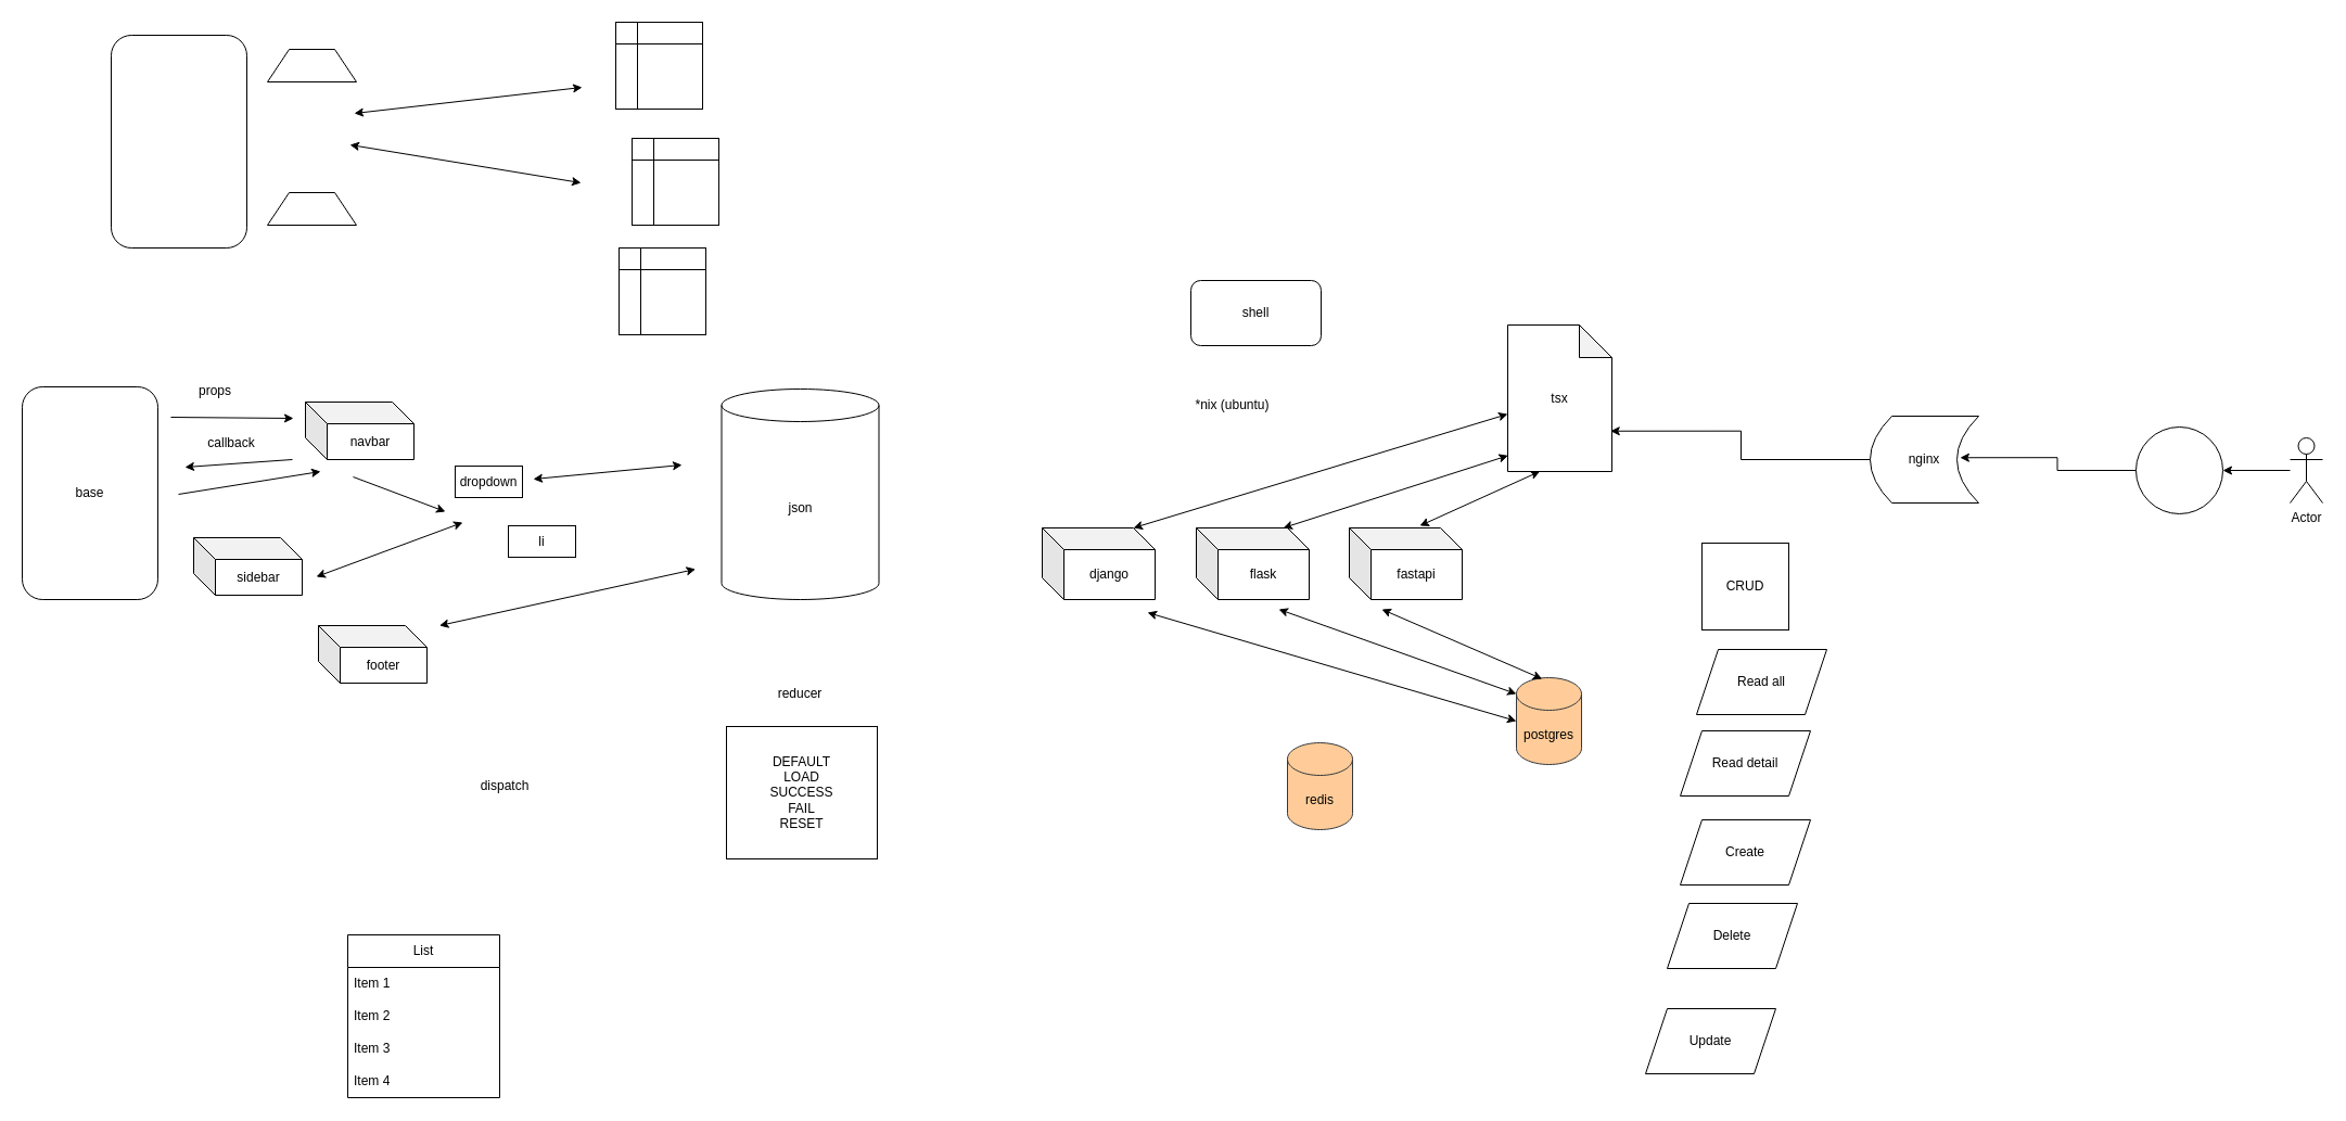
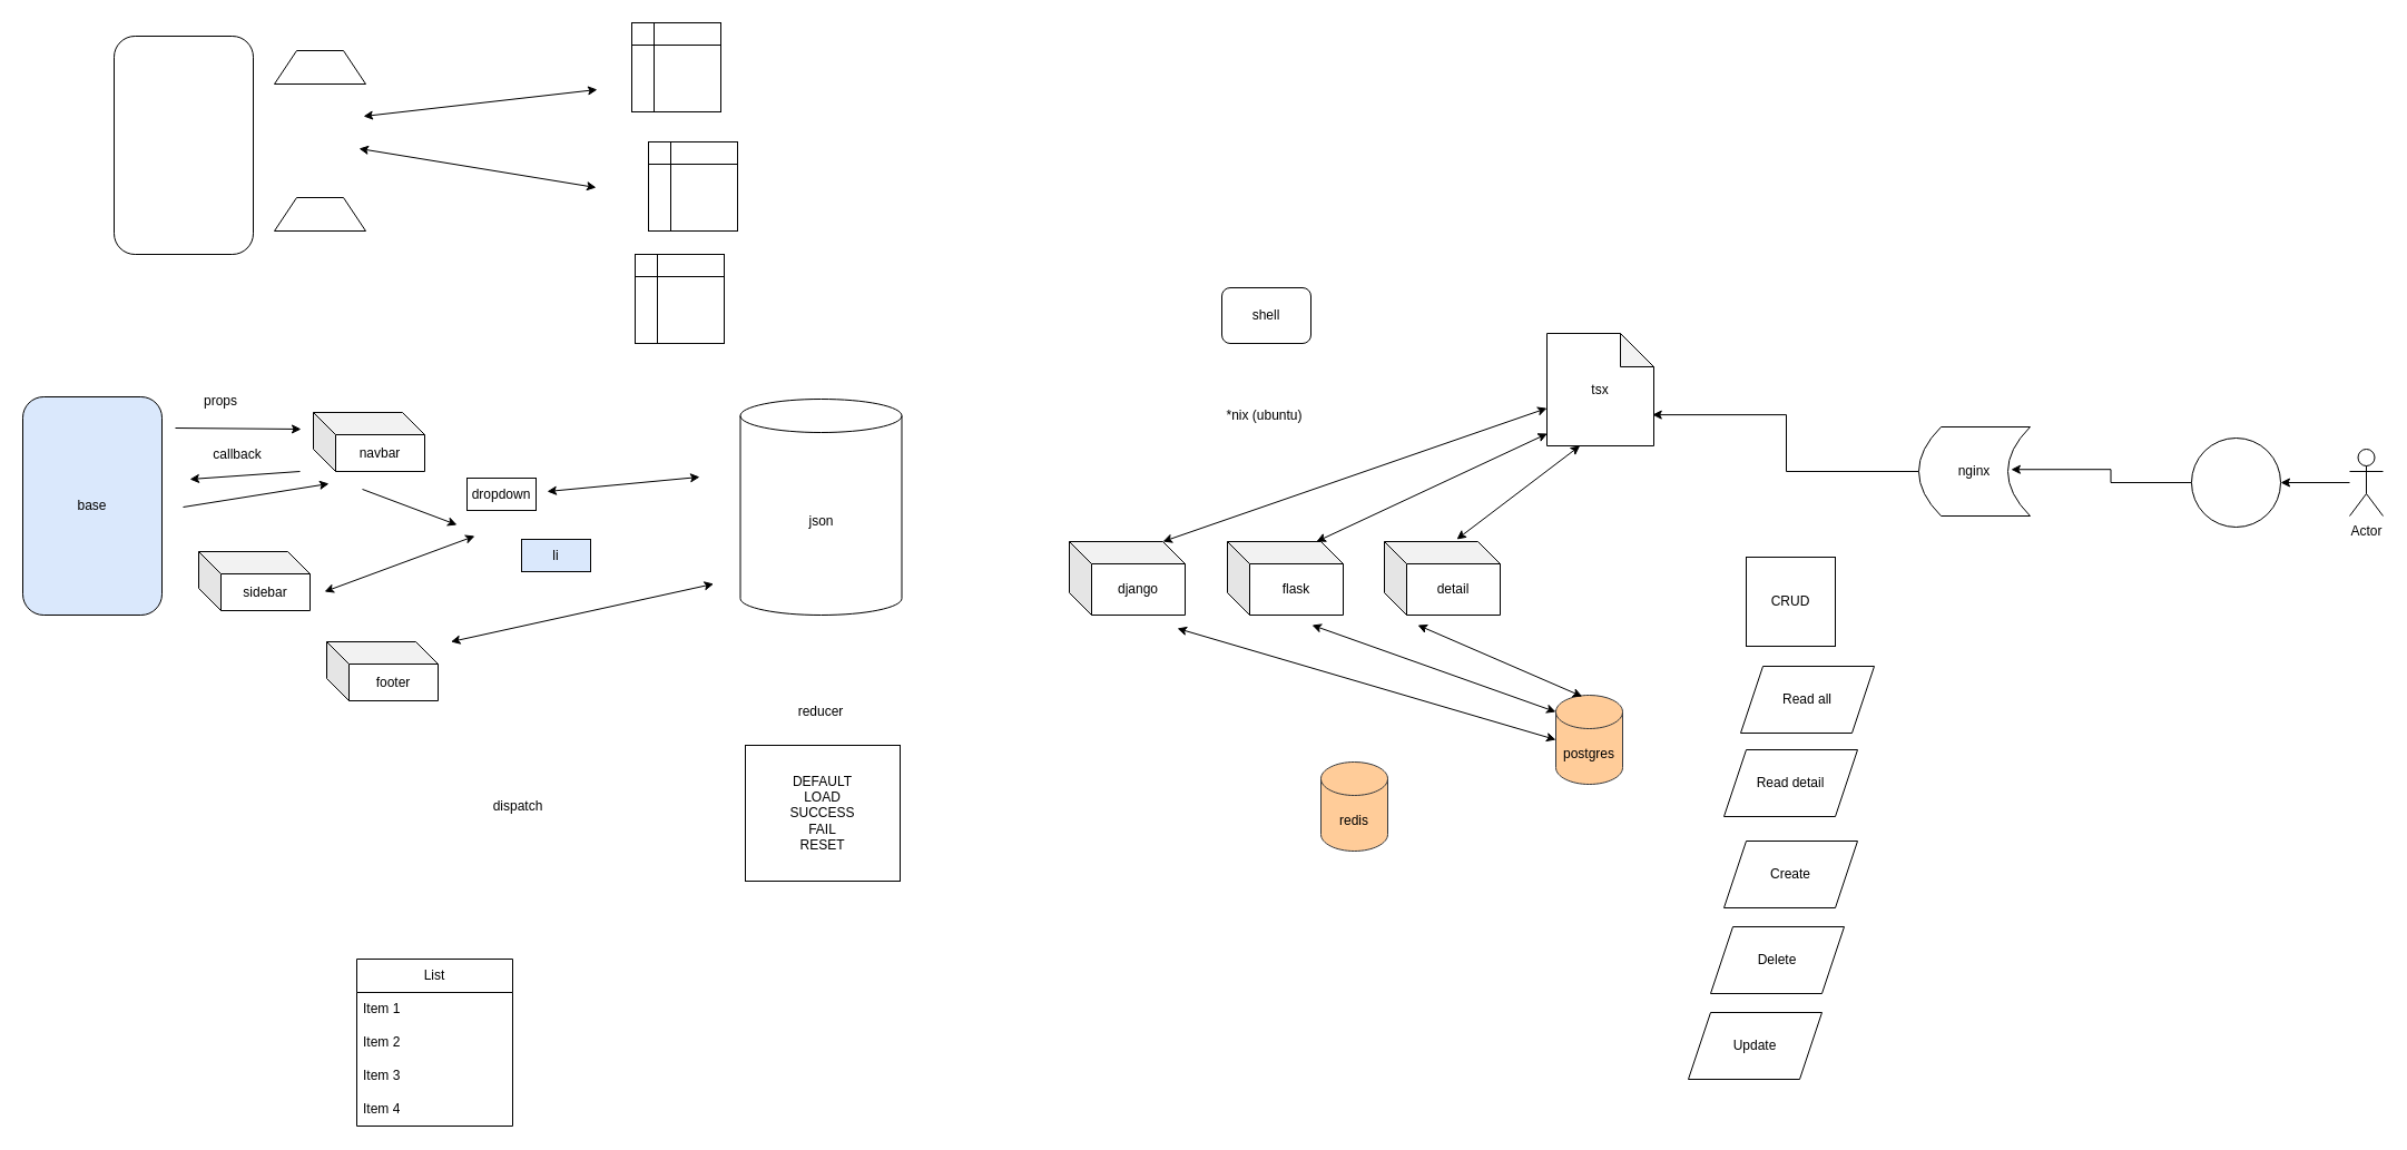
  <mxCell id="0" />
  <mxCell id="1" parent="0" />
  <mxCell id="2" value="*nix (ubuntu)" style="text;html=1;strokeColor=none;fillColor=none;align=center;verticalAlign=middle;whiteSpace=wrap;rounded=0;" parent="1" vertex="1"><mxGeometry x="1071" y="358" width="129" height="30" as="geometry" /></mxCell>
  <mxCell id="3" value="postgres" style="shape=cylinder3;whiteSpace=wrap;html=1;boundedLbl=1;backgroundOutline=1;size=15;fillColor=#ffcc99;strokeColor=#36393d;" parent="1" vertex="1"><mxGeometry x="1397" y="624" width="60" height="80" as="geometry" /></mxCell>
- <mxCell id="4" value="tsx" style="shape=note;whiteSpace=wrap;html=1;backgroundOutline=1;darkOpacity=0.05;" parent="1" vertex="1"><mxGeometry x="1389" y="299" width="96" height="135" as="geometry" /></mxCell>
+ <mxCell id="4" value="tsx" style="shape=note;whiteSpace=wrap;html=1;backgroundOutline=1;darkOpacity=0.05;" parent="1" vertex="1"><mxGeometry x="1389" y="299" width="96" height="101" as="geometry" /></mxCell>
  <mxCell id="5" value="django" style="shape=cube;whiteSpace=wrap;html=1;boundedLbl=1;backgroundOutline=1;darkOpacity=0.05;darkOpacity2=0.1;" parent="1" vertex="1"><mxGeometry x="960" y="486" width="104" height="66" as="geometry" /></mxCell>
  <mxCell id="6" value="flask" style="shape=cube;whiteSpace=wrap;html=1;boundedLbl=1;backgroundOutline=1;darkOpacity=0.05;darkOpacity2=0.1;" parent="1" vertex="1"><mxGeometry x="1102" y="486" width="104" height="66" as="geometry" /></mxCell>
- <mxCell id="7" value="fastapi" style="shape=cube;whiteSpace=wrap;html=1;boundedLbl=1;backgroundOutline=1;darkOpacity=0.05;darkOpacity2=0.1;" parent="1" vertex="1"><mxGeometry x="1243" y="486" width="104" height="66" as="geometry" /></mxCell>
+ <mxCell id="7" value="detail" style="shape=cube;whiteSpace=wrap;html=1;boundedLbl=1;backgroundOutline=1;darkOpacity=0.05;darkOpacity2=0.1;" parent="1" vertex="1"><mxGeometry x="1243" y="486" width="104" height="66" as="geometry" /></mxCell>
  <mxCell id="8" value="" style="endArrow=classic;startArrow=classic;html=1;rounded=0;exitX=0;exitY=0.5;exitDx=0;exitDy=0;exitPerimeter=0;" parent="1" source="3" edge="1"><mxGeometry width="50" height="50" relative="1" as="geometry"><mxPoint x="1490" y="658.5" as="sourcePoint" /><mxPoint x="1057" y="564" as="targetPoint" /></mxGeometry></mxCell>
  <mxCell id="9" value="" style="endArrow=classic;startArrow=classic;html=1;rounded=0;exitX=0;exitY=0;exitDx=0;exitDy=15;exitPerimeter=0;" parent="1" source="3" edge="1"><mxGeometry width="50" height="50" relative="1" as="geometry"><mxPoint x="1468" y="688" as="sourcePoint" /><mxPoint x="1178" y="561" as="targetPoint" /></mxGeometry></mxCell>
  <mxCell id="10" value="" style="endArrow=classic;startArrow=classic;html=1;rounded=0;exitX=0.395;exitY=0.014;exitDx=0;exitDy=0;exitPerimeter=0;" parent="1" source="3" edge="1"><mxGeometry width="50" height="50" relative="1" as="geometry"><mxPoint x="1442" y="666" as="sourcePoint" /><mxPoint x="1273" y="561" as="targetPoint" /></mxGeometry></mxCell>
  <mxCell id="11" value="" style="endArrow=classic;startArrow=classic;html=1;rounded=0;entryX=0;entryY=0;entryDx=84;entryDy=0;entryPerimeter=0;" parent="1" source="4" target="5" edge="1"><mxGeometry width="50" height="50" relative="1" as="geometry"><mxPoint x="1401.7" y="437.12" as="sourcePoint" /><mxPoint x="1304" y="346" as="targetPoint" /></mxGeometry></mxCell>
  <mxCell id="12" value="" style="endArrow=classic;startArrow=classic;html=1;rounded=0;entryX=0;entryY=0;entryDx=84;entryDy=0;entryPerimeter=0;exitX=0.004;exitY=0.891;exitDx=0;exitDy=0;exitPerimeter=0;" parent="1" source="4" edge="1"><mxGeometry width="50" height="50" relative="1" as="geometry"><mxPoint x="1581" y="376.654" as="sourcePoint" /><mxPoint x="1182" y="486" as="targetPoint" /></mxGeometry></mxCell>
  <mxCell id="13" value="" style="endArrow=classic;startArrow=classic;html=1;rounded=0;entryX=0;entryY=0;entryDx=84;entryDy=0;entryPerimeter=0;exitX=0.309;exitY=0.999;exitDx=0;exitDy=0;exitPerimeter=0;" parent="1" source="4" edge="1"><mxGeometry width="50" height="50" relative="1" as="geometry"><mxPoint x="1569.384" y="401.001" as="sourcePoint" /><mxPoint x="1308" y="484.01" as="targetPoint" /></mxGeometry></mxCell>
  <mxCell id="14" value="redis" style="shape=cylinder3;whiteSpace=wrap;html=1;boundedLbl=1;backgroundOutline=1;size=15;fillColor=#ffcc99;strokeColor=#36393d;" parent="1" vertex="1"><mxGeometry x="1186" y="684" width="60" height="80" as="geometry" /></mxCell>
  <mxCell id="15" style="edgeStyle=orthogonalEdgeStyle;rounded=0;orthogonalLoop=1;jettySize=auto;html=1;entryX=0.987;entryY=0.724;entryDx=0;entryDy=0;entryPerimeter=0;" parent="1" source="16" target="4" edge="1"><mxGeometry relative="1" as="geometry" /></mxCell>
  <mxCell id="16" value="nginx" style="shape=dataStorage;whiteSpace=wrap;html=1;fixedSize=1;" parent="1" vertex="1"><mxGeometry x="1723" y="383" width="100" height="80" as="geometry" /></mxCell>
  <mxCell id="17" style="edgeStyle=orthogonalEdgeStyle;rounded=0;orthogonalLoop=1;jettySize=auto;html=1;entryX=1;entryY=0.5;entryDx=0;entryDy=0;" parent="1" source="18" target="20" edge="1"><mxGeometry relative="1" as="geometry" /></mxCell>
  <mxCell id="18" value="Actor" style="shape=umlActor;verticalLabelPosition=bottom;verticalAlign=top;html=1;outlineConnect=0;" parent="1" vertex="1"><mxGeometry x="2110" y="403" width="30" height="60" as="geometry" /></mxCell>
  <mxCell id="19" style="edgeStyle=orthogonalEdgeStyle;rounded=0;orthogonalLoop=1;jettySize=auto;html=1;entryX=0.829;entryY=0.478;entryDx=0;entryDy=0;entryPerimeter=0;" parent="1" source="20" target="16" edge="1"><mxGeometry relative="1" as="geometry" /></mxCell>
  <mxCell id="20" value="" style="ellipse;whiteSpace=wrap;html=1;aspect=fixed;" parent="1" vertex="1"><mxGeometry x="1968" y="393" width="80" height="80" as="geometry" /></mxCell>
  <mxCell id="21" value="CRUD" style="whiteSpace=wrap;html=1;rounded=0;" parent="1" vertex="1"><mxGeometry x="1568" y="500" width="80" height="80" as="geometry" /></mxCell>
  <mxCell id="22" value="Read all" style="shape=parallelogram;perimeter=parallelogramPerimeter;whiteSpace=wrap;html=1;fixedSize=1;" parent="1" vertex="1"><mxGeometry x="1563" y="598" width="120" height="60" as="geometry" /></mxCell>
  <mxCell id="23" value="Read detail" style="shape=parallelogram;perimeter=parallelogramPerimeter;whiteSpace=wrap;html=1;fixedSize=1;" parent="1" vertex="1"><mxGeometry x="1548" y="673" width="120" height="60" as="geometry" /></mxCell>
  <mxCell id="24" value="Create" style="shape=parallelogram;perimeter=parallelogramPerimeter;whiteSpace=wrap;html=1;fixedSize=1;" parent="1" vertex="1"><mxGeometry x="1548" y="755" width="120" height="60" as="geometry" /></mxCell>
  <mxCell id="25" value="Delete" style="shape=parallelogram;perimeter=parallelogramPerimeter;whiteSpace=wrap;html=1;fixedSize=1;" parent="1" vertex="1"><mxGeometry x="1536" y="832" width="120" height="60" as="geometry" /></mxCell>
- <mxCell id="26" value="Update" style="shape=parallelogram;perimeter=parallelogramPerimeter;whiteSpace=wrap;html=1;fixedSize=1;" parent="1" vertex="1"><mxGeometry x="1516" y="929" width="120" height="60" as="geometry" /></mxCell>
- <mxCell id="27" value="shell" style="rounded=1;whiteSpace=wrap;html=1;" parent="1" vertex="1"><mxGeometry x="1097" y="258" width="120" height="60" as="geometry" /></mxCell>
+ <mxCell id="26" value="Update" style="shape=parallelogram;perimeter=parallelogramPerimeter;whiteSpace=wrap;html=1;fixedSize=1;" parent="1" vertex="1"><mxGeometry x="1516" y="909" width="120" height="60" as="geometry" /></mxCell>
+ <mxCell id="27" value="shell" style="rounded=1;whiteSpace=wrap;html=1;" parent="1" vertex="1"><mxGeometry x="1097" y="258" width="80" height="50" as="geometry" /></mxCell>
  <mxCell id="28" value="" style="shape=internalStorage;whiteSpace=wrap;html=1;backgroundOutline=1;" parent="1" vertex="1"><mxGeometry x="567" y="20" width="80" height="80" as="geometry" /></mxCell>
  <mxCell id="29" value="" style="shape=internalStorage;whiteSpace=wrap;html=1;backgroundOutline=1;" parent="1" vertex="1"><mxGeometry x="582" y="127" width="80" height="80" as="geometry" /></mxCell>
  <mxCell id="30" value="" style="shape=internalStorage;whiteSpace=wrap;html=1;backgroundOutline=1;" parent="1" vertex="1"><mxGeometry x="570" y="228" width="80" height="80" as="geometry" /></mxCell>
  <mxCell id="31" value="" style="shape=trapezoid;perimeter=trapezoidPerimeter;whiteSpace=wrap;html=1;fixedSize=1;" parent="1" vertex="1"><mxGeometry x="246" y="45" width="82" height="30" as="geometry" /></mxCell>
  <mxCell id="32" value="" style="shape=trapezoid;perimeter=trapezoidPerimeter;whiteSpace=wrap;html=1;fixedSize=1;" parent="1" vertex="1"><mxGeometry x="246" y="177" width="82" height="30" as="geometry" /></mxCell>
  <mxCell id="33" value="" style="endArrow=classic;startArrow=classic;html=1;rounded=0;" parent="1" edge="1"><mxGeometry width="50" height="50" relative="1" as="geometry"><mxPoint x="326" y="104" as="sourcePoint" /><mxPoint x="536" y="80" as="targetPoint" /></mxGeometry></mxCell>
  <mxCell id="34" value="" style="endArrow=classic;startArrow=classic;html=1;rounded=0;" parent="1" edge="1"><mxGeometry width="50" height="50" relative="1" as="geometry"><mxPoint x="322" y="133" as="sourcePoint" /><mxPoint x="535" y="168" as="targetPoint" /></mxGeometry></mxCell>
  <mxCell id="35" value="" style="rounded=1;whiteSpace=wrap;html=1;" parent="1" vertex="1"><mxGeometry x="102" y="32" width="125" height="196" as="geometry" /></mxCell>
  <mxCell id="36" value="navbar" style="shape=cube;whiteSpace=wrap;html=1;boundedLbl=1;backgroundOutline=1;darkOpacity=0.05;darkOpacity2=0.1;" parent="1" vertex="1"><mxGeometry x="281" y="370" width="100" height="53" as="geometry" /></mxCell>
- <mxCell id="37" value="base" style="rounded=1;whiteSpace=wrap;html=1;" parent="1" vertex="1"><mxGeometry x="20" y="356" width="125" height="196" as="geometry" /></mxCell>
+ <mxCell id="37" value="base" style="rounded=1;whiteSpace=wrap;html=1;fillColor=#dae8fc;" parent="1" vertex="1"><mxGeometry x="20" y="356" width="125" height="196" as="geometry" /></mxCell>
  <mxCell id="38" value="footer" style="shape=cube;whiteSpace=wrap;html=1;boundedLbl=1;backgroundOutline=1;darkOpacity=0.05;darkOpacity2=0.1;" parent="1" vertex="1"><mxGeometry x="293" y="576" width="100" height="53" as="geometry" /></mxCell>
  <mxCell id="39" value="sidebar" style="shape=cube;whiteSpace=wrap;html=1;boundedLbl=1;backgroundOutline=1;darkOpacity=0.05;darkOpacity2=0.1;" parent="1" vertex="1"><mxGeometry x="178" y="495" width="100" height="53" as="geometry" /></mxCell>
  <mxCell id="40" value="" style="endArrow=classic;html=1;rounded=0;" parent="1" edge="1"><mxGeometry width="50" height="50" relative="1" as="geometry"><mxPoint x="157" y="384" as="sourcePoint" /><mxPoint x="270" y="385" as="targetPoint" /></mxGeometry></mxCell>
  <mxCell id="41" value="props" style="text;html=1;strokeColor=none;fillColor=none;align=center;verticalAlign=middle;whiteSpace=wrap;rounded=0;" parent="1" vertex="1"><mxGeometry x="168" y="345" width="60" height="30" as="geometry" /></mxCell>
  <mxCell id="42" value="" style="endArrow=classic;html=1;rounded=0;" parent="1" edge="1"><mxGeometry width="50" height="50" relative="1" as="geometry"><mxPoint x="269" y="423" as="sourcePoint" /><mxPoint x="170" y="430" as="targetPoint" /></mxGeometry></mxCell>
  <mxCell id="43" value="callback" style="text;html=1;strokeColor=none;fillColor=none;align=center;verticalAlign=middle;whiteSpace=wrap;rounded=0;" parent="1" vertex="1"><mxGeometry x="183" y="393" width="60" height="30" as="geometry" /></mxCell>
  <mxCell id="44" value="dropdown" style="rounded=0;whiteSpace=wrap;html=1;" parent="1" vertex="1"><mxGeometry x="419" y="429" width="62" height="29" as="geometry" /></mxCell>
  <mxCell id="45" value="" style="endArrow=classic;html=1;rounded=0;" parent="1" edge="1"><mxGeometry width="50" height="50" relative="1" as="geometry"><mxPoint x="164" y="455" as="sourcePoint" /><mxPoint x="295" y="434" as="targetPoint" /></mxGeometry></mxCell>
  <mxCell id="46" value="" style="endArrow=classic;html=1;rounded=0;" parent="1" edge="1"><mxGeometry width="50" height="50" relative="1" as="geometry"><mxPoint x="325" y="439" as="sourcePoint" /><mxPoint x="410" y="471" as="targetPoint" /></mxGeometry></mxCell>
- <mxCell id="47" value="li" style="rounded=0;whiteSpace=wrap;html=1;" parent="1" vertex="1"><mxGeometry x="468" y="484" width="62" height="29" as="geometry" /></mxCell>
+ <mxCell id="47" value="li" style="rounded=0;whiteSpace=wrap;html=1;fillColor=#dae8fc;" parent="1" vertex="1"><mxGeometry x="468" y="484" width="62" height="29" as="geometry" /></mxCell>
  <mxCell id="48" value="" style="endArrow=classic;startArrow=classic;html=1;rounded=0;" parent="1" edge="1"><mxGeometry width="50" height="50" relative="1" as="geometry"><mxPoint x="291" y="531" as="sourcePoint" /><mxPoint x="426" y="481" as="targetPoint" /></mxGeometry></mxCell>
  <mxCell id="49" value="json" style="shape=cylinder3;whiteSpace=wrap;html=1;boundedLbl=1;backgroundOutline=1;size=15;" parent="1" vertex="1"><mxGeometry x="664.5" y="358" width="145" height="194" as="geometry" /></mxCell>
  <mxCell id="50" value="" style="endArrow=classic;startArrow=classic;html=1;rounded=0;" parent="1" edge="1"><mxGeometry width="50" height="50" relative="1" as="geometry"><mxPoint x="491" y="441" as="sourcePoint" /><mxPoint x="628" y="428" as="targetPoint" /></mxGeometry></mxCell>
  <mxCell id="51" value="" style="endArrow=classic;startArrow=classic;html=1;rounded=0;" parent="1" edge="1"><mxGeometry width="50" height="50" relative="1" as="geometry"><mxPoint x="404.5" y="576" as="sourcePoint" /><mxPoint x="640.5" y="524" as="targetPoint" /></mxGeometry></mxCell>
  <mxCell id="52" value="DEFAULT&lt;br&gt;LOAD&lt;br&gt;SUCCESS&lt;br&gt;FAIL&lt;br&gt;RESET" style="rounded=0;whiteSpace=wrap;html=1;" parent="1" vertex="1"><mxGeometry x="669" y="669" width="139" height="122" as="geometry" /></mxCell>
  <mxCell id="53" value="reducer" style="text;html=1;strokeColor=none;fillColor=none;align=center;verticalAlign=middle;whiteSpace=wrap;rounded=0;" parent="1" vertex="1"><mxGeometry x="707" y="624" width="60" height="30" as="geometry" /></mxCell>
  <mxCell id="54" value="dispatch" style="text;html=1;strokeColor=none;fillColor=none;align=center;verticalAlign=middle;whiteSpace=wrap;rounded=0;" vertex="1" parent="1"><mxGeometry x="435" y="709" width="60" height="30" as="geometry" /></mxCell>
  <mxCell id="55" value="List" style="swimlane;fontStyle=0;childLayout=stackLayout;horizontal=1;startSize=30;horizontalStack=0;resizeParent=1;resizeParentMax=0;resizeLast=0;collapsible=1;marginBottom=0;whiteSpace=wrap;html=1;" vertex="1" parent="1"><mxGeometry x="320" y="861" width="140" height="150" as="geometry" /></mxCell>
  <mxCell id="56" value="Item 1" style="text;strokeColor=none;fillColor=none;align=left;verticalAlign=middle;spacingLeft=4;spacingRight=4;overflow=hidden;points=[[0,0.5],[1,0.5]];portConstraint=eastwest;rotatable=0;whiteSpace=wrap;html=1;" vertex="1" parent="55"><mxGeometry y="30" width="140" height="30" as="geometry" /></mxCell>
  <mxCell id="57" value="Item 2" style="text;strokeColor=none;fillColor=none;align=left;verticalAlign=middle;spacingLeft=4;spacingRight=4;overflow=hidden;points=[[0,0.5],[1,0.5]];portConstraint=eastwest;rotatable=0;whiteSpace=wrap;html=1;" vertex="1" parent="55"><mxGeometry y="60" width="140" height="30" as="geometry" /></mxCell>
  <mxCell id="58" value="Item 3" style="text;strokeColor=none;fillColor=none;align=left;verticalAlign=middle;spacingLeft=4;spacingRight=4;overflow=hidden;points=[[0,0.5],[1,0.5]];portConstraint=eastwest;rotatable=0;whiteSpace=wrap;html=1;" vertex="1" parent="55"><mxGeometry y="90" width="140" height="30" as="geometry" /></mxCell>
  <mxCell id="59" value="Item 4" style="text;strokeColor=none;fillColor=none;align=left;verticalAlign=middle;spacingLeft=4;spacingRight=4;overflow=hidden;points=[[0,0.5],[1,0.5]];portConstraint=eastwest;rotatable=0;whiteSpace=wrap;html=1;" vertex="1" parent="55"><mxGeometry y="120" width="140" height="30" as="geometry" /></mxCell>
